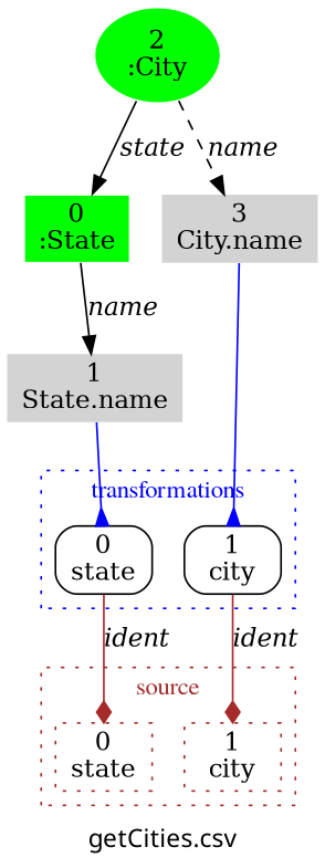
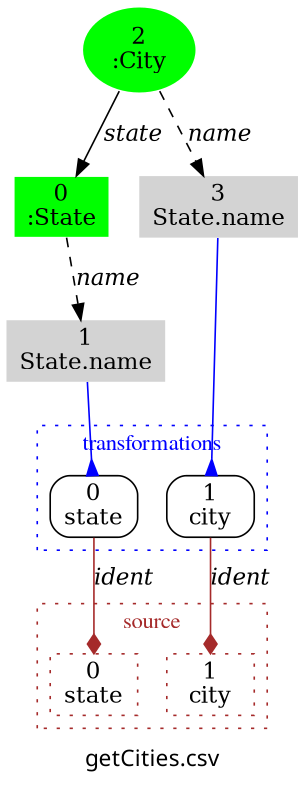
  digraph {
    fontname="times:bold"
    label="getCities.csv"
    remincross=true
    splines=true
    node [shape=box style=filled color=white]
    edge [fontname="times-italic"]
    n1 [label="0\nstate" style=rounded color=""]
    n2 [label="1\ncity" style=rounded color=""]
    n3 [color=brown label="0\nstate" style=dotted]
    n4 [color=brown label="1\ncity" style=dotted]
    n5 [fillcolor=green label="0\n:State"]
    n6 [fillcolor=lightgrey label="1\nState.name" shape=plaintext]
    n7 [fillcolor=green label="2\n:City" shape=ellipse]
-   n8 [fillcolor=lightgrey label="3\nCity.name" shape=plaintext]
+   n8 [fillcolor=lightgrey label="3\nState.name" shape=plaintext]
    subgraph cluster_1 {
      color=blue
      fontcolor=blue
      fontname=times
      label=transformations
      rank=same
      style=dotted
      n1
      n2
    }
    subgraph cluster_2 {
      color=brown
      fontcolor=brown
      fontname=times
      label=source
      rank=same
      style=dotted
      n3
      n4
    }
    n1 -> n3 [arrowhead=diamond color=brown label=ident]
    n2 -> n4 [arrowhead=diamond color=brown label=ident]
-   n5 -> n6 [label=name style=solid]
+   n5 -> n6 [label=name style=dashed]
    n6 -> n1 [arrowhead=inv arrowtail=inv color=blue fontname=""]
    n7 -> n5 [label=state]
    n7 -> n8 [label=name style=dashed]
    n8 -> n2 [arrowhead=inv arrowtail=inv color=blue fontname=""]
  }
